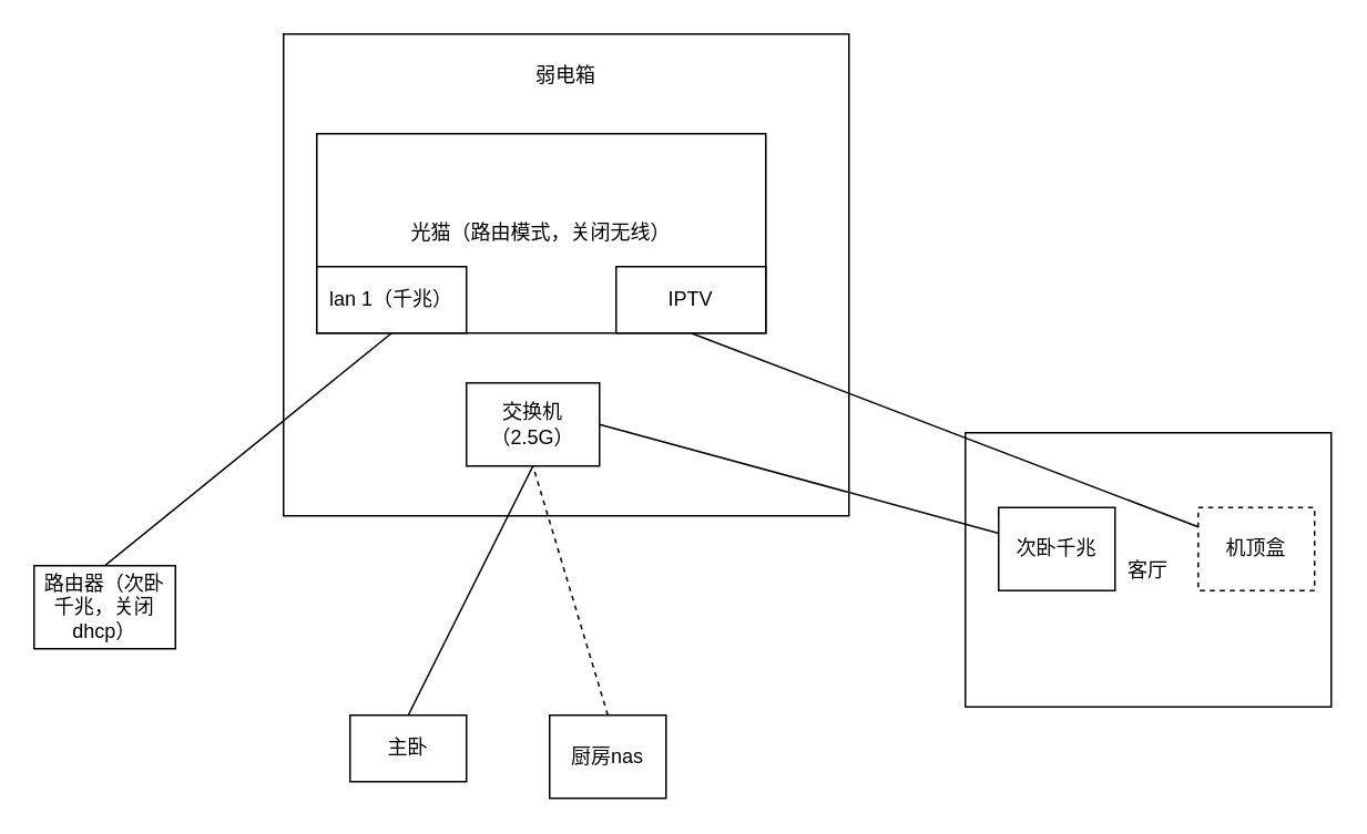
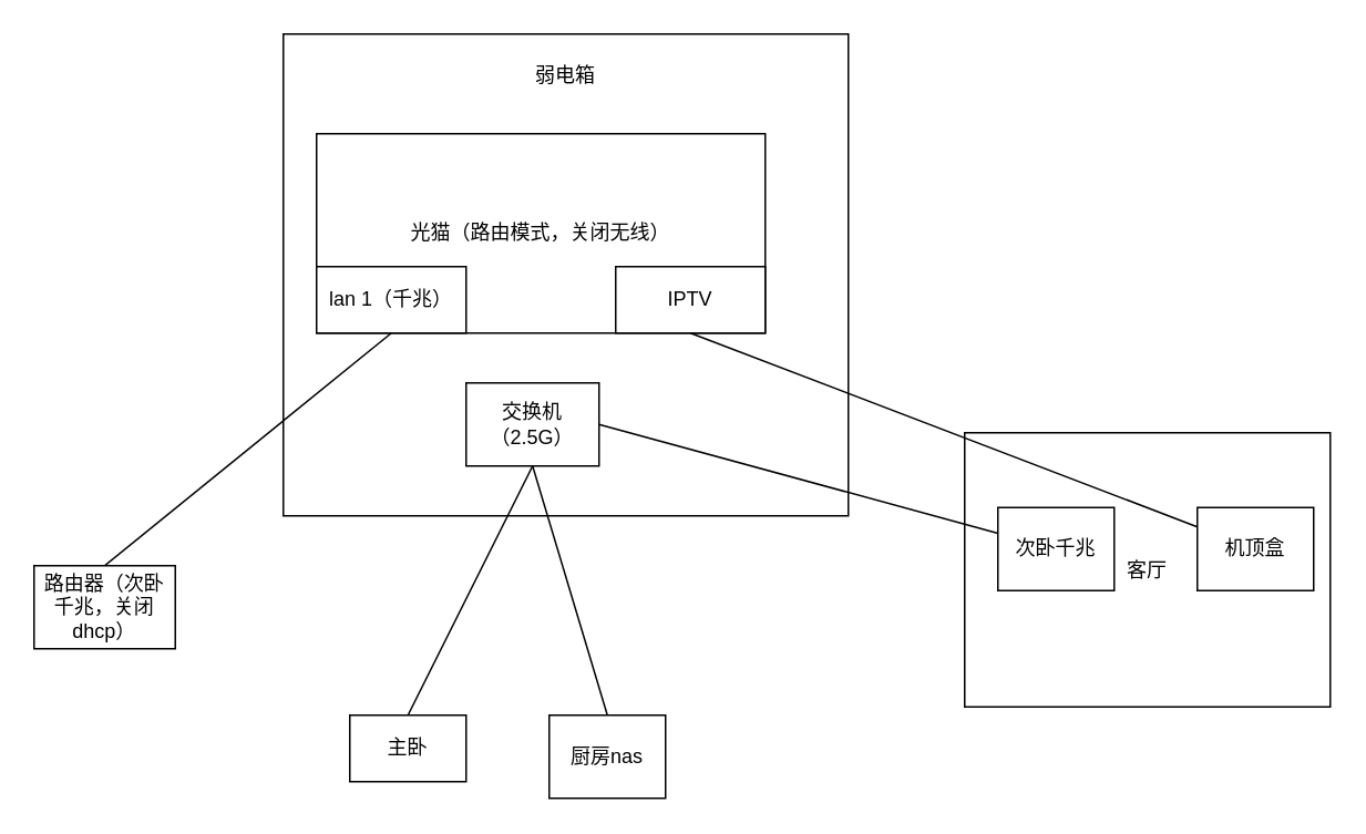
  <mxCell id="0" />
  <mxCell id="1" parent="0" />
  <mxCell id="2" value="" style="rounded=0;whiteSpace=wrap;html=1;" vertex="1" parent="1"><mxGeometry x="170" y="20" width="340" height="290" as="geometry" /></mxCell>
  <mxCell id="3" value="客厅" style="rounded=0;whiteSpace=wrap;html=1;" vertex="1" parent="1"><mxGeometry x="580" y="260" width="220" height="165" as="geometry" /></mxCell>
  <mxCell id="4" value="光猫（路由模式，关闭无线）" style="rounded=0;whiteSpace=wrap;html=1;" vertex="1" parent="1"><mxGeometry x="190" y="80" width="270" height="120" as="geometry" /></mxCell>
  <mxCell id="5" value="lan 1（千兆）" style="rounded=0;whiteSpace=wrap;html=1;" vertex="1" parent="1"><mxGeometry x="190" y="160" width="90" height="40" as="geometry" /></mxCell>
  <mxCell id="6" value="IPTV" style="rounded=0;whiteSpace=wrap;html=1;" vertex="1" parent="1"><mxGeometry x="370" y="160" width="90" height="40" as="geometry" /></mxCell>
  <mxCell id="7" value="" style="endArrow=none;html=1;rounded=0;entryX=0.5;entryY=1;entryDx=0;entryDy=0;exitX=0.5;exitY=0;exitDx=0;exitDy=0;" edge="1" parent="1" source="8" target="5"><mxGeometry width="50" height="50" relative="1" as="geometry"><mxPoint x="240" y="300" as="sourcePoint" /><mxPoint x="260" y="250" as="targetPoint" /></mxGeometry></mxCell>
  <mxCell id="8" value="路由器（次卧千兆，关闭dhcp）" style="rounded=0;whiteSpace=wrap;html=1;" vertex="1" parent="1"><mxGeometry x="20" y="340" width="85" height="50" as="geometry" /></mxCell>
  <mxCell id="9" value="交换机（2.5G）" style="rounded=0;whiteSpace=wrap;html=1;" vertex="1" parent="1"><mxGeometry x="280" y="230" width="80" height="50" as="geometry" /></mxCell>
  <mxCell id="10" value="主卧" style="rounded=0;whiteSpace=wrap;html=1;" vertex="1" parent="1"><mxGeometry x="210" y="430" width="70" height="40" as="geometry" /></mxCell>
- <mxCell id="11" value="机顶盒" style="rounded=0;whiteSpace=wrap;html=1;dashed=1;" vertex="1" parent="1"><mxGeometry x="720" y="305" width="70" height="50" as="geometry" /></mxCell>
+ <mxCell id="11" value="机顶盒" style="rounded=0;whiteSpace=wrap;html=1;" vertex="1" parent="1"><mxGeometry x="720" y="305" width="70" height="50" as="geometry" /></mxCell>
  <mxCell id="12" value="厨房nas" style="rounded=0;whiteSpace=wrap;html=1;" vertex="1" parent="1"><mxGeometry x="330" y="430" width="70" height="50" as="geometry" /></mxCell>
  <mxCell id="13" value="" style="endArrow=none;html=1;rounded=0;entryX=0.5;entryY=1;entryDx=0;entryDy=0;" edge="1" parent="1" source="11" target="6"><mxGeometry width="50" height="50" relative="1" as="geometry"><mxPoint x="370" y="250" as="sourcePoint" /><mxPoint x="420" y="200" as="targetPoint" /></mxGeometry></mxCell>
  <mxCell id="14" value="" style="endArrow=none;html=1;rounded=0;entryX=0.5;entryY=1;entryDx=0;entryDy=0;exitX=0.5;exitY=0;exitDx=0;exitDy=0;" edge="1" parent="1" source="10" target="9"><mxGeometry width="50" height="50" relative="1" as="geometry"><mxPoint x="260" y="420" as="sourcePoint" /><mxPoint x="310" y="370" as="targetPoint" /></mxGeometry></mxCell>
- <mxCell id="15" value="" style="endArrow=none;html=1;rounded=0;entryX=0.5;entryY=1;entryDx=0;entryDy=0;exitX=0.5;exitY=0;exitDx=0;exitDy=0;dashed=1;" edge="1" parent="1" source="12" target="9"><mxGeometry width="50" height="50" relative="1" as="geometry"><mxPoint x="500" y="470" as="sourcePoint" /><mxPoint x="550" y="420" as="targetPoint" /></mxGeometry></mxCell>
+ <mxCell id="15" value="" style="endArrow=none;html=1;rounded=0;entryX=0.5;entryY=1;entryDx=0;entryDy=0;exitX=0.5;exitY=0;exitDx=0;exitDy=0;" edge="1" parent="1" source="12" target="9"><mxGeometry width="50" height="50" relative="1" as="geometry"><mxPoint x="500" y="470" as="sourcePoint" /><mxPoint x="550" y="420" as="targetPoint" /></mxGeometry></mxCell>
  <mxCell id="16" value="次卧千兆" style="rounded=0;whiteSpace=wrap;html=1;" vertex="1" parent="1"><mxGeometry x="600" y="305" width="70" height="50" as="geometry" /></mxCell>
  <mxCell id="17" value="" style="endArrow=none;html=1;rounded=0;exitX=1;exitY=0.5;exitDx=0;exitDy=0;" edge="1" parent="1" source="9" target="16"><mxGeometry width="50" height="50" relative="1" as="geometry"><mxPoint x="470" y="380" as="sourcePoint" /><mxPoint x="520" y="340" as="targetPoint" /></mxGeometry></mxCell>
  <mxCell id="18" value="弱电箱" style="text;html=1;strokeColor=none;fillColor=none;align=center;verticalAlign=middle;whiteSpace=wrap;rounded=0;" vertex="1" parent="1"><mxGeometry x="310" y="30" width="60" height="30" as="geometry" /></mxCell>
